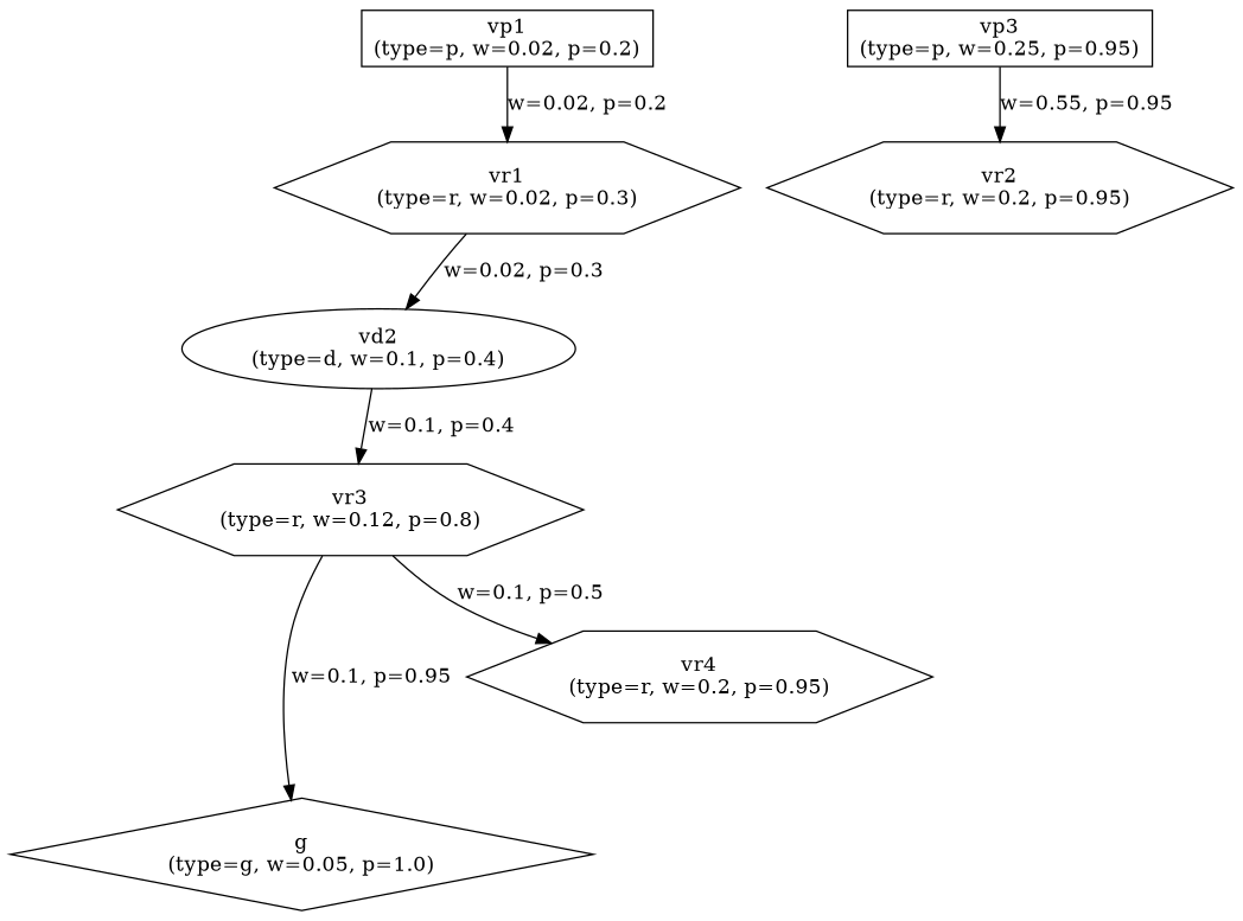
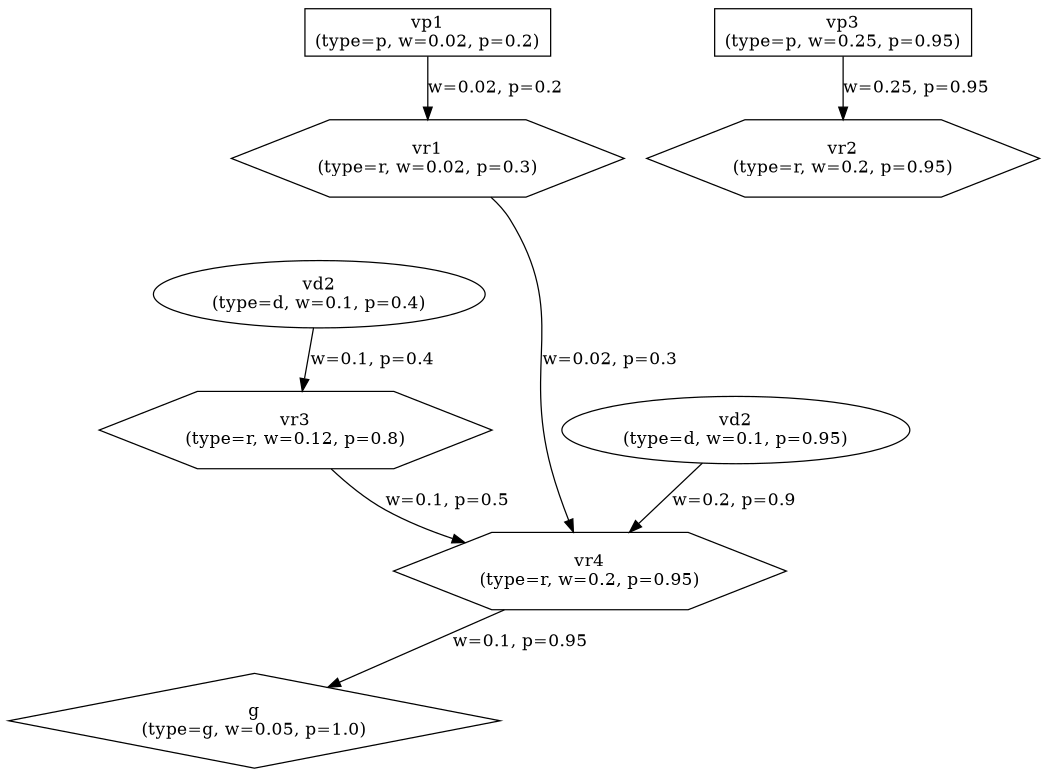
  digraph {
    rankdir=TB
    node [shape=hexagon]
    n1 [label="vp1\n(type=p, w=0.02, p=0.2)" shape=box]
    n2 [label="vr1\n(type=r, w=0.02, p=0.3)"]
    n3 [label="vd2\n(type=d, w=0.1, p=0.4)" shape=ellipse]
    n4 [label="vr3\n(type=r, w=0.12, p=0.8)"]
    n5 [label="vr4\n(type=r, w=0.2, p=0.95)"]
    n6 [label="vr2\n(type=r, w=0.2, p=0.95)"]
    n7 [label="vp3\n(type=p, w=0.25, p=0.95)" shape=box]
+   n8 [label="vd2\n(type=d, w=0.1, p=0.95)" shape=ellipse]
    n9 [label="g\n(type=g, w=0.05, p=1.0)" shape=diamond]
    n1 -> n2 [label="w=0.02, p=0.2"]
-   n2 -> n3 [label="w=0.02, p=0.3"]
+   n2 -> n5 [label="w=0.02, p=0.3"]
    n3 -> n4 [label="w=0.1, p=0.4"]
    n4 -> n5 [label="w=0.1, p=0.5"]
-   n4 -> n9 [label="w=0.1, p=0.95"]
-   n7 -> n6 [label="w=0.55, p=0.95"]
+   n5 -> n9 [label="w=0.1, p=0.95"]
+   n7 -> n6 [label="w=0.25, p=0.95"]
+   n8 -> n5 [label="w=0.2, p=0.9"]
  }
